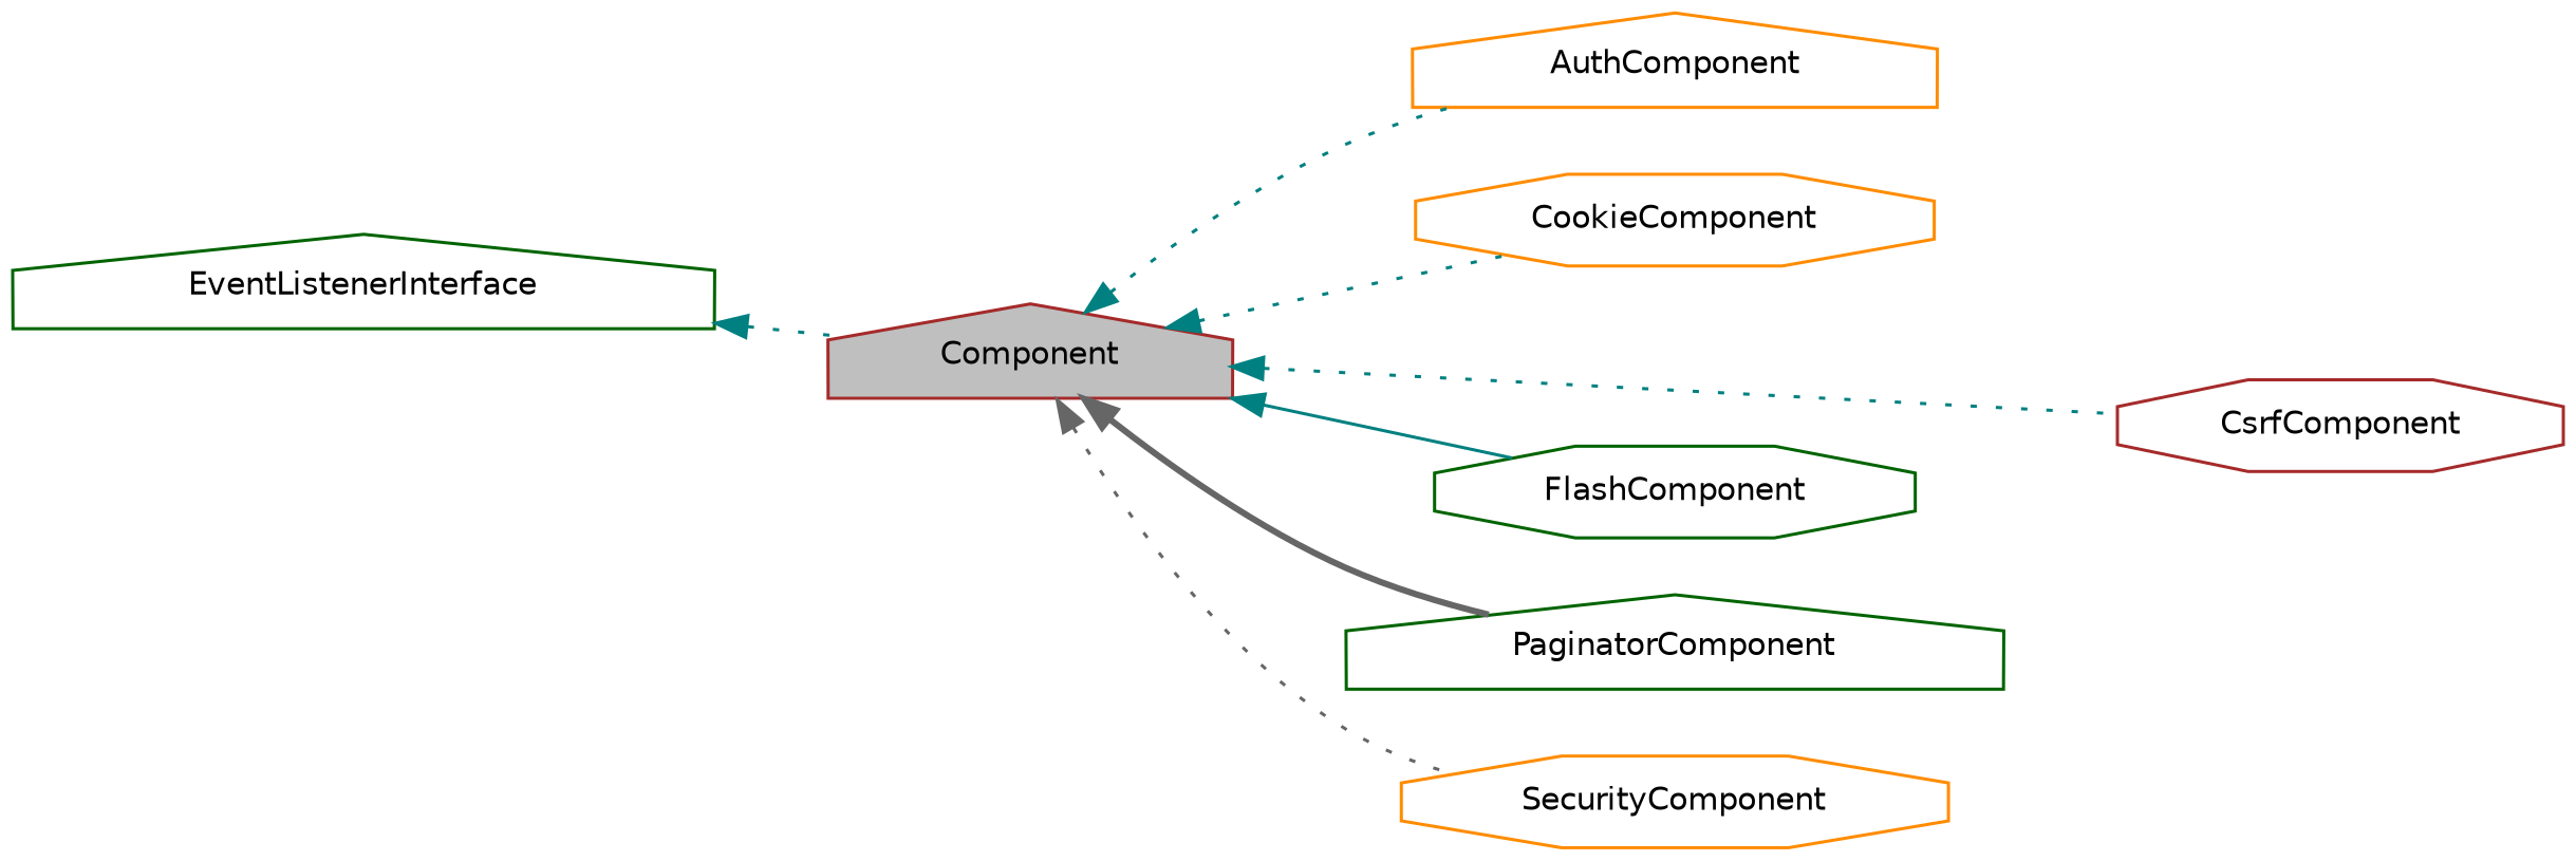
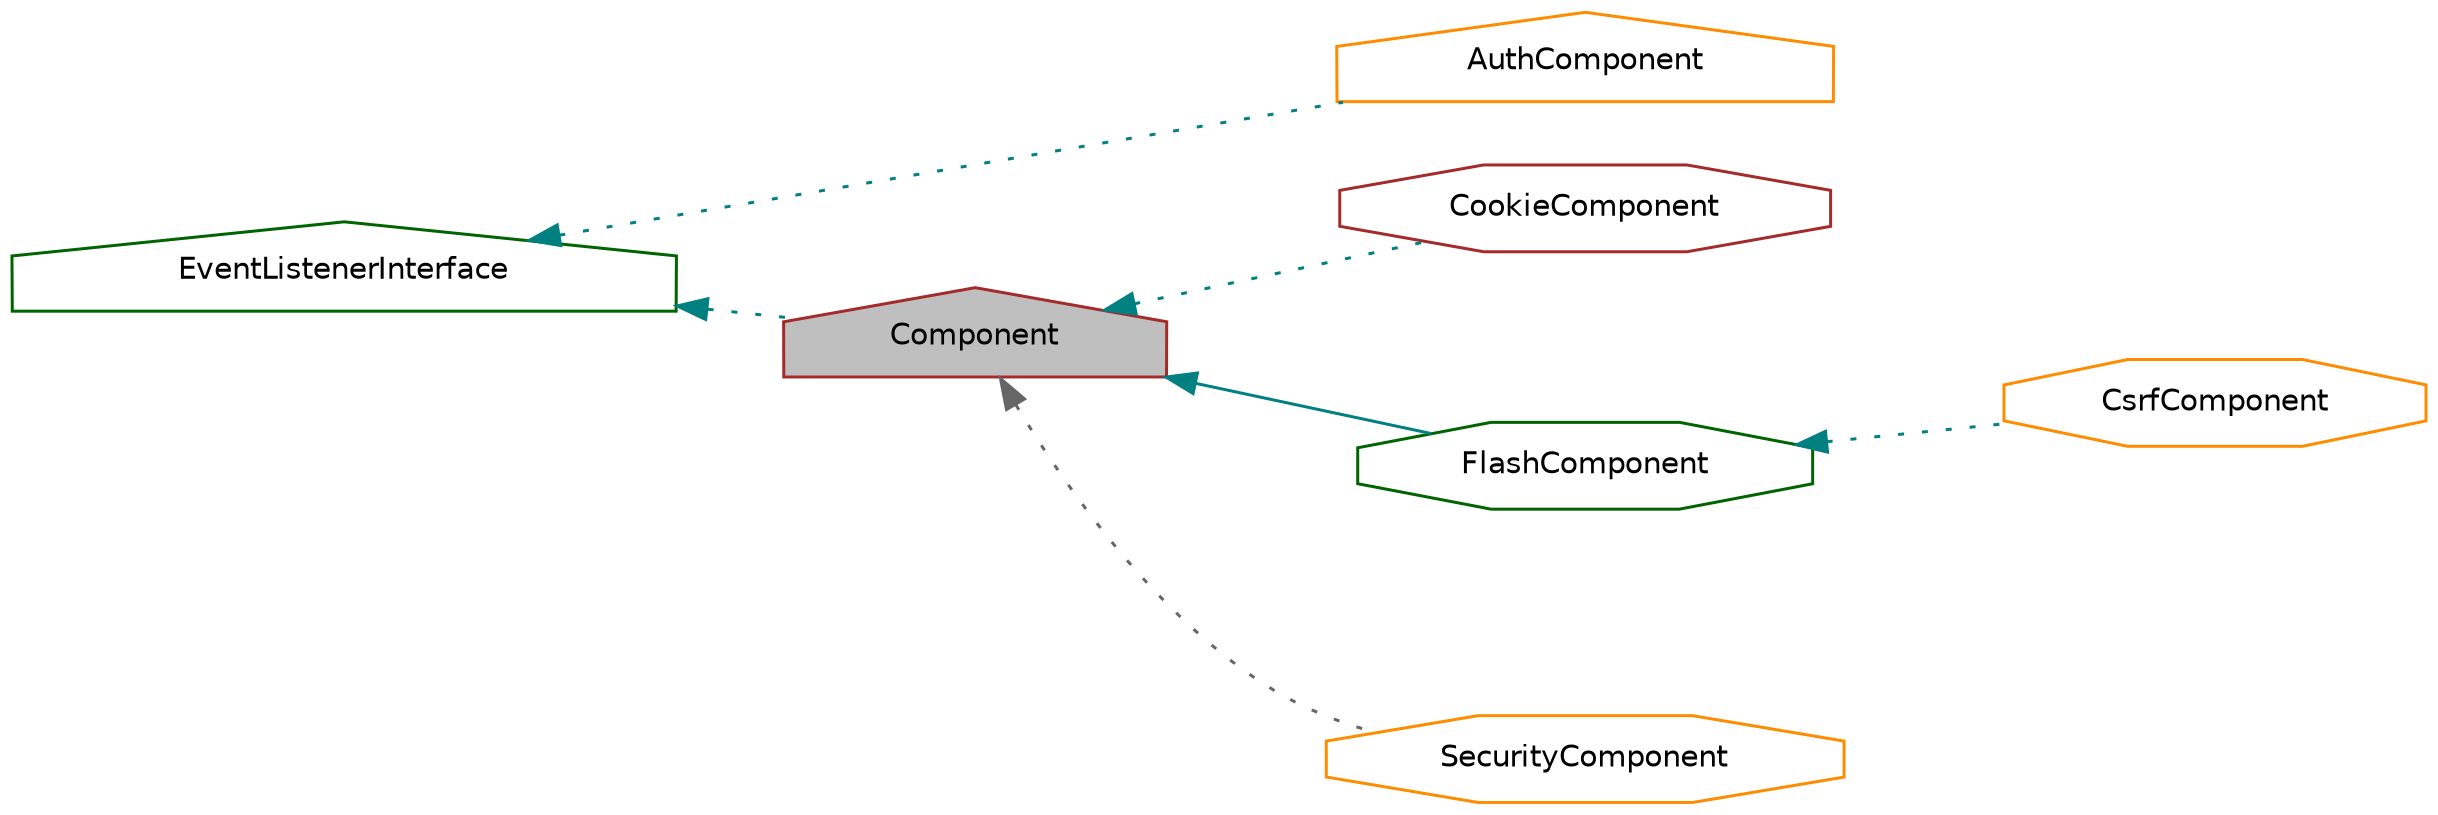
  digraph {
    rankdir=LR
    node [color=darkorange fillcolor=white fontname=Helvetica fontsize=10 shape=house style=filled]
    edge [color=teal dir=back fontname=Helvetica fontsize=10 labelfontname=Helvetica labelfontsize=10 style=dotted]
    n1 [color=brown fillcolor=grey75 fontcolor=black height=0.2 label=Component width=0.4]
    n2 [height=0.2 label=AuthComponent width=0.4]
-   n3 [height=0.2 label=CookieComponent shape=octagon width=0.4]
-   n4 [color=brown height=0.2 label=CsrfComponent shape=octagon width=0.4]
+   n3 [color=brown height=0.2 label=CookieComponent shape=octagon width=0.4]
+   n4 [height=0.2 label=CsrfComponent shape=octagon width=0.4]
    n5 [color=darkgreen height=0.2 label=FlashComponent shape=octagon width=0.4]
-   n6 [color=darkgreen height=0.2 label=PaginatorComponent width=0.4]
    n7 [height=0.2 label=SecurityComponent shape=octagon width=0.4]
    n8 [color=darkgreen height=0.2 label=EventListenerInterface width=0.4]
-   n1 -> n2
+   n8 -> n2
    n1 -> n3
-   n1 -> n4
+   n5 -> n4
    n1 -> n5 [style=solid]
-   n1 -> n6 [color=gray40 style=bold]
    n1 -> n7 [color=gray40]
    n8 -> n1
  }
